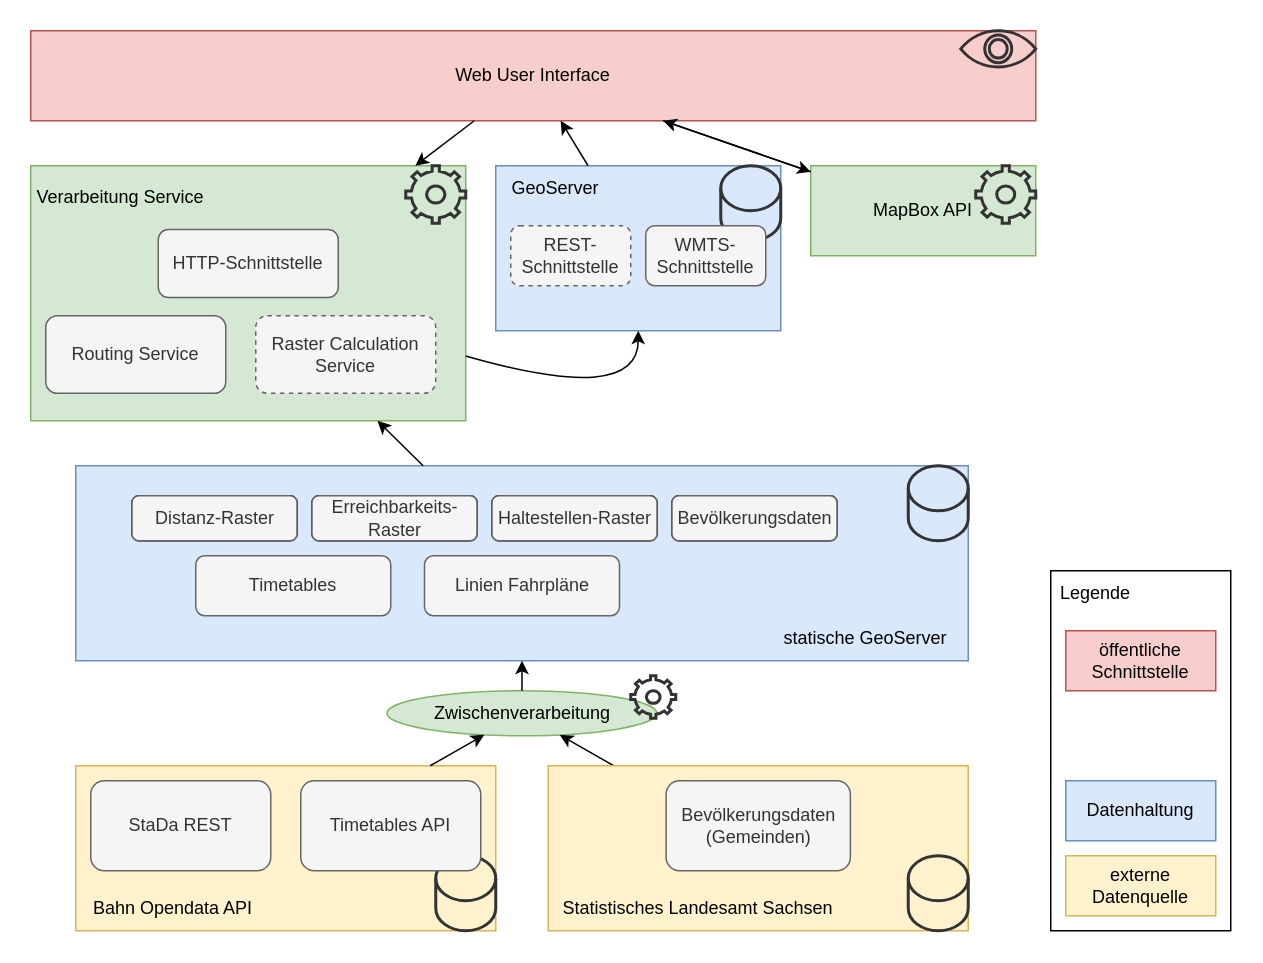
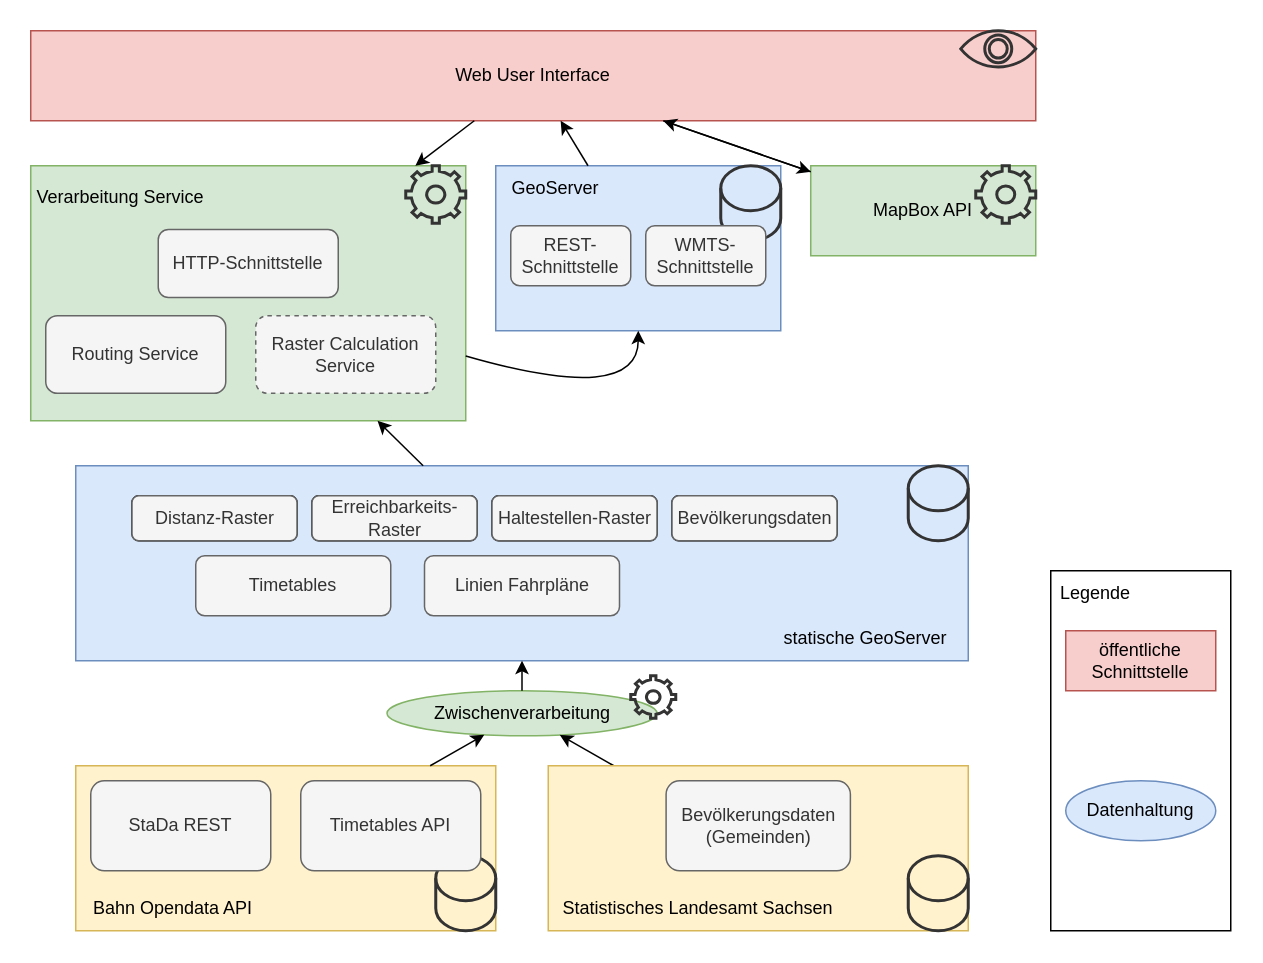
  <mxCell id="0" />
  <mxCell id="1" parent="0" />
  <mxCell id="2" value="Web User Interface" style="rounded=0;whiteSpace=wrap;html=1;fillColor=#f8cecc;strokeColor=#b85450;" parent="1" vertex="1"><mxGeometry x="20" y="20" width="670" height="60" as="geometry" /></mxCell>
  <mxCell id="3" value="MapBox API" style="rounded=0;whiteSpace=wrap;html=1;fillColor=#d5e8d4;strokeColor=#82b366;" parent="1" vertex="1"><mxGeometry x="540" y="110" width="150" height="60" as="geometry" /></mxCell>
  <mxCell id="4" value="Zwischenverarbeitung" style="ellipse;whiteSpace=wrap;html=1;fillColor=#d5e8d4;strokeColor=#82b366;" parent="1" vertex="1"><mxGeometry x="257.5" y="460" width="180" height="30" as="geometry" /></mxCell>
  <mxCell id="5" value="" style="group" parent="1" vertex="1" connectable="0"><mxGeometry x="50" y="310" width="595" height="130" as="geometry" /></mxCell>
  <mxCell id="6" value="" style="rounded=0;whiteSpace=wrap;html=1;fillColor=#dae8fc;strokeColor=#6c8ebf;" parent="5" vertex="1"><mxGeometry width="595" height="130" as="geometry" /></mxCell>
  <mxCell id="7" value="Bevölkerungsdaten" style="rounded=1;whiteSpace=wrap;html=1;" parent="5" vertex="1"><mxGeometry x="397.5" y="20" width="110" height="30" as="geometry" /></mxCell>
  <mxCell id="8" value="Haltestellen-Raster" style="rounded=1;whiteSpace=wrap;html=1;" parent="5" vertex="1"><mxGeometry x="277.5" y="20" width="110" height="30" as="geometry" /></mxCell>
  <mxCell id="9" value="Erreichbarkeits-Raster" style="rounded=1;whiteSpace=wrap;html=1;" parent="5" vertex="1"><mxGeometry x="157.5" y="20" width="110" height="30" as="geometry" /></mxCell>
  <mxCell id="10" value="&amp;nbsp;statische GeoServer" style="text;html=1;strokeColor=none;fillColor=none;align=center;verticalAlign=middle;whiteSpace=wrap;rounded=0;" parent="5" vertex="1"><mxGeometry x="460" y="100" width="130" height="30" as="geometry" /></mxCell>
  <mxCell id="11" value="Distanz-Raster" style="rounded=1;whiteSpace=wrap;html=1;" parent="5" vertex="1"><mxGeometry x="37.5" y="20" width="110" height="30" as="geometry" /></mxCell>
  <mxCell id="12" value="Distanz-Raster" style="rounded=1;whiteSpace=wrap;html=1;fillColor=#f5f5f5;fontColor=#333333;strokeColor=#666666;" parent="5" vertex="1"><mxGeometry x="37.5" y="20" width="110" height="30" as="geometry" /></mxCell>
  <mxCell id="13" value="Erreichbarkeits-Raster" style="rounded=1;whiteSpace=wrap;html=1;fillColor=#f5f5f5;fontColor=#333333;strokeColor=#666666;" parent="5" vertex="1"><mxGeometry x="157.5" y="20" width="110" height="30" as="geometry" /></mxCell>
  <mxCell id="14" value="Haltestellen-Raster" style="rounded=1;whiteSpace=wrap;html=1;fillColor=#f5f5f5;fontColor=#333333;strokeColor=#666666;" parent="5" vertex="1"><mxGeometry x="277.5" y="20" width="110" height="30" as="geometry" /></mxCell>
  <mxCell id="15" value="Bevölkerungsdaten" style="rounded=1;whiteSpace=wrap;html=1;fillColor=#f5f5f5;fontColor=#333333;strokeColor=#666666;" parent="5" vertex="1"><mxGeometry x="397.5" y="20" width="110" height="30" as="geometry" /></mxCell>
  <mxCell id="16" value="Linien Fahrpläne" style="rounded=1;whiteSpace=wrap;html=1;fillColor=#f5f5f5;fontColor=#333333;strokeColor=#666666;" parent="5" vertex="1"><mxGeometry x="232.5" y="60" width="130" height="40" as="geometry" /></mxCell>
  <mxCell id="17" value="Timetables" style="rounded=1;whiteSpace=wrap;html=1;fillColor=#f5f5f5;fontColor=#333333;strokeColor=#666666;" parent="5" vertex="1"><mxGeometry x="80" y="60" width="130" height="40" as="geometry" /></mxCell>
  <mxCell id="18" value="" style="shape=cylinder3;whiteSpace=wrap;html=1;boundedLbl=1;backgroundOutline=1;size=15;strokeColor=#333333;fillColor=none;strokeWidth=2;" vertex="1" parent="5"><mxGeometry x="555" width="40" height="50" as="geometry" /></mxCell>
  <mxCell id="19" value="" style="group" parent="1" vertex="1" connectable="0"><mxGeometry x="50" y="510" width="280" height="110" as="geometry" /></mxCell>
  <mxCell id="20" value="" style="rounded=0;whiteSpace=wrap;html=1;fillColor=#fff2cc;strokeColor=#d6b656;" parent="19" vertex="1"><mxGeometry width="280" height="110" as="geometry" /></mxCell>
  <mxCell id="21" value="StaDa REST" style="rounded=1;whiteSpace=wrap;html=1;fillColor=#f5f5f5;strokeColor=#666666;fontColor=#333333;" parent="19" vertex="1"><mxGeometry x="10" y="10" width="120" height="60" as="geometry" /></mxCell>
  <mxCell id="22" value="Bahn Opendata API" style="text;html=1;strokeColor=none;fillColor=none;align=center;verticalAlign=middle;whiteSpace=wrap;rounded=0;" parent="19" vertex="1"><mxGeometry y="80" width="130" height="30" as="geometry" /></mxCell>
  <mxCell id="23" value="" style="shape=cylinder3;whiteSpace=wrap;html=1;boundedLbl=1;backgroundOutline=1;size=15;strokeColor=#333333;fillColor=none;strokeWidth=2;" vertex="1" parent="19"><mxGeometry x="240" y="60" width="40" height="50" as="geometry" /></mxCell>
  <mxCell id="24" value="Timetables API" style="rounded=1;whiteSpace=wrap;html=1;fillColor=#f5f5f5;strokeColor=#666666;fontColor=#333333;" parent="19" vertex="1"><mxGeometry x="150" y="10" width="120" height="60" as="geometry" /></mxCell>
  <mxCell id="25" value="" style="group" parent="1" vertex="1" connectable="0"><mxGeometry x="20" y="110" width="290" height="170" as="geometry" /></mxCell>
  <mxCell id="26" value="" style="rounded=0;whiteSpace=wrap;html=1;fillColor=#d5e8d4;strokeColor=#82b366;" parent="25" vertex="1"><mxGeometry width="290" height="170" as="geometry" /></mxCell>
  <mxCell id="27" value="Verarbeitung Service" style="text;html=1;strokeColor=none;fillColor=none;align=center;verticalAlign=middle;whiteSpace=wrap;rounded=0;" parent="25" vertex="1"><mxGeometry width="120" height="42.5" as="geometry" /></mxCell>
  <mxCell id="28" value="Routing Service" style="rounded=1;whiteSpace=wrap;html=1;fillColor=#f5f5f5;fontColor=#333333;strokeColor=#666666;" parent="25" vertex="1"><mxGeometry x="10" y="100" width="120" height="51.67" as="geometry" /></mxCell>
  <mxCell id="29" value="HTTP-Schnittstelle" style="rounded=1;whiteSpace=wrap;html=1;fillColor=#f5f5f5;fontColor=#333333;strokeColor=#666666;" parent="25" vertex="1"><mxGeometry x="85" y="42.497" width="120" height="45.333" as="geometry" /></mxCell>
  <mxCell id="30" value="Raster Calculation Service" style="rounded=1;whiteSpace=wrap;html=1;fillColor=#f5f5f5;fontColor=#333333;strokeColor=#666666;dashed=1;" parent="25" vertex="1"><mxGeometry x="150" y="100" width="120" height="51.67" as="geometry" /></mxCell>
  <mxCell id="31" value="" style="html=1;verticalLabelPosition=bottom;align=center;labelBackgroundColor=#ffffff;verticalAlign=top;strokeWidth=2;strokeColor=#333333;shadow=0;dashed=0;shape=mxgraph.ios7.icons.settings;fillColor=none;" vertex="1" parent="25"><mxGeometry x="250" y="-1.421e-14" width="40" height="38.33" as="geometry" /></mxCell>
  <mxCell id="32" value="" style="group" parent="1" vertex="1" connectable="0"><mxGeometry x="330" y="110" width="190" height="110" as="geometry" /></mxCell>
  <mxCell id="33" value="" style="rounded=0;whiteSpace=wrap;html=1;fillColor=#dae8fc;strokeColor=#6c8ebf;" parent="32" vertex="1"><mxGeometry width="190" height="110" as="geometry" /></mxCell>
  <mxCell id="34" value="GeoServer" style="text;html=1;strokeColor=none;fillColor=none;align=center;verticalAlign=middle;whiteSpace=wrap;rounded=0;" parent="32" vertex="1"><mxGeometry width="80" height="30" as="geometry" /></mxCell>
- <mxCell id="35" value="REST-Schnittstelle" style="rounded=1;whiteSpace=wrap;html=1;fillColor=#f5f5f5;fontColor=#333333;strokeColor=#666666;dashed=1;" parent="32" vertex="1"><mxGeometry x="10" y="40" width="80" height="40" as="geometry" /></mxCell>
+ <mxCell id="35" value="REST-Schnittstelle" style="rounded=1;whiteSpace=wrap;html=1;fillColor=#f5f5f5;fontColor=#333333;strokeColor=#666666;" parent="32" vertex="1"><mxGeometry x="10" y="40" width="80" height="40" as="geometry" /></mxCell>
  <mxCell id="36" value="" style="shape=cylinder3;whiteSpace=wrap;html=1;boundedLbl=1;backgroundOutline=1;size=15;strokeColor=#333333;fillColor=none;strokeWidth=2;" vertex="1" parent="32"><mxGeometry x="150" width="40" height="50" as="geometry" /></mxCell>
  <mxCell id="37" value="WMTS-Schnittstelle" style="rounded=1;whiteSpace=wrap;html=1;fillColor=#f5f5f5;fontColor=#333333;strokeColor=#666666;" parent="32" vertex="1"><mxGeometry x="100" y="40" width="80" height="40" as="geometry" /></mxCell>
  <mxCell id="38" value="" style="endArrow=classic;html=1;rounded=0;" parent="1" source="20" target="4" edge="1"><mxGeometry width="50" height="50" relative="1" as="geometry"><mxPoint x="640" y="480" as="sourcePoint" /><mxPoint x="690" y="430" as="targetPoint" /></mxGeometry></mxCell>
  <mxCell id="39" value="" style="endArrow=classic;html=1;rounded=0;" parent="1" source="4" target="6" edge="1"><mxGeometry width="50" height="50" relative="1" as="geometry"><mxPoint x="640" y="480" as="sourcePoint" /><mxPoint x="690" y="430" as="targetPoint" /></mxGeometry></mxCell>
  <mxCell id="40" value="" style="endArrow=classic;html=1;rounded=0;" parent="1" source="6" target="26" edge="1"><mxGeometry width="50" height="50" relative="1" as="geometry"><mxPoint x="640" y="450" as="sourcePoint" /><mxPoint x="690" y="400" as="targetPoint" /></mxGeometry></mxCell>
  <mxCell id="41" value="" style="curved=1;endArrow=classic;html=1;rounded=0;" parent="1" source="26" target="33" edge="1"><mxGeometry width="50" height="50" relative="1" as="geometry"><mxPoint x="640" y="450" as="sourcePoint" /><mxPoint x="690" y="400" as="targetPoint" /><Array as="points"><mxPoint x="425" y="270" /></Array></mxGeometry></mxCell>
  <mxCell id="42" value="" style="endArrow=classic;html=1;rounded=0;" parent="1" source="2" target="26" edge="1"><mxGeometry width="50" height="50" relative="1" as="geometry"><mxPoint x="640" y="150" as="sourcePoint" /><mxPoint x="690" y="100" as="targetPoint" /></mxGeometry></mxCell>
  <mxCell id="43" value="" style="endArrow=classic;html=1;rounded=0;" parent="1" source="33" target="2" edge="1"><mxGeometry width="50" height="50" relative="1" as="geometry"><mxPoint x="640" y="350" as="sourcePoint" /><mxPoint x="690" y="300" as="targetPoint" /></mxGeometry></mxCell>
  <mxCell id="44" value="" style="endArrow=classic;html=1;rounded=0;" parent="1" source="3" target="2" edge="1"><mxGeometry width="50" height="50" relative="1" as="geometry"><mxPoint x="640" y="350" as="sourcePoint" /><mxPoint x="690" y="300" as="targetPoint" /></mxGeometry></mxCell>
  <mxCell id="45" value="" style="endArrow=classic;html=1;rounded=0;" parent="1" source="2" target="3" edge="1"><mxGeometry width="50" height="50" relative="1" as="geometry"><mxPoint x="640" y="350" as="sourcePoint" /><mxPoint x="690" y="300" as="targetPoint" /></mxGeometry></mxCell>
  <mxCell id="46" value="" style="endArrow=classic;html=1;rounded=0;" edge="1" parent="1" source="48" target="4"><mxGeometry width="50" height="50" relative="1" as="geometry"><mxPoint x="284.64" y="520" as="sourcePoint" /><mxPoint x="328.049" y="499.174" as="targetPoint" /></mxGeometry></mxCell>
  <mxCell id="47" value="" style="group" vertex="1" connectable="0" parent="1"><mxGeometry x="365" y="510" width="280" height="110" as="geometry" /></mxCell>
  <mxCell id="48" value="" style="rounded=0;whiteSpace=wrap;html=1;fillColor=#fff2cc;strokeColor=#d6b656;" vertex="1" parent="47"><mxGeometry width="280" height="110" as="geometry" /></mxCell>
  <mxCell id="49" value="Bevölkerungsdaten&lt;br&gt;(Gemeinden)" style="rounded=1;whiteSpace=wrap;html=1;fillColor=#f5f5f5;strokeColor=#666666;fontColor=#333333;" vertex="1" parent="47"><mxGeometry x="78.57" y="10" width="122.86" height="60" as="geometry" /></mxCell>
  <mxCell id="50" value="Statistisches Landesamt Sachsen" style="text;html=1;strokeColor=none;fillColor=none;align=center;verticalAlign=middle;whiteSpace=wrap;rounded=0;" vertex="1" parent="47"><mxGeometry y="80" width="200" height="30" as="geometry" /></mxCell>
  <mxCell id="51" value="" style="shape=cylinder3;whiteSpace=wrap;html=1;boundedLbl=1;backgroundOutline=1;size=15;strokeColor=#333333;fillColor=none;strokeWidth=2;" vertex="1" parent="47"><mxGeometry x="240" y="60" width="40" height="50" as="geometry" /></mxCell>
  <mxCell id="52" value="" style="group" vertex="1" connectable="0" parent="1"><mxGeometry x="700" y="380" width="120" height="240" as="geometry" /></mxCell>
  <mxCell id="53" value="" style="rounded=0;whiteSpace=wrap;html=1;" vertex="1" parent="52"><mxGeometry width="120" height="240" as="geometry" /></mxCell>
  <mxCell id="54" value="Legende" style="text;html=1;strokeColor=none;fillColor=none;align=center;verticalAlign=middle;whiteSpace=wrap;rounded=0;" vertex="1" parent="52"><mxGeometry width="60" height="30" as="geometry" /></mxCell>
- <mxCell id="55" value="Datenhaltung" style="rounded=0;whiteSpace=wrap;html=1;fillColor=#dae8fc;strokeColor=#6c8ebf;" vertex="1" parent="52"><mxGeometry x="10" y="140" width="100" height="40" as="geometry" /></mxCell>
- <mxCell id="56" value="externe Datenquelle" style="rounded=0;whiteSpace=wrap;html=1;fillColor=#fff2cc;strokeColor=#d6b656;" vertex="1" parent="52"><mxGeometry x="10" y="190" width="100" height="40" as="geometry" /></mxCell>
+ <mxCell id="55" value="Datenhaltung" style="ellipse;whiteSpace=wrap;html=1;fillColor=#dae8fc;strokeColor=#6c8ebf;" vertex="1" parent="52"><mxGeometry x="10" y="140" width="100" height="40" as="geometry" /></mxCell>
  <mxCell id="57" value="öffentliche&lt;br&gt;Schnittstelle" style="rounded=0;whiteSpace=wrap;html=1;fillColor=#f8cecc;strokeColor=#b85450;" vertex="1" parent="52"><mxGeometry x="10" y="40" width="100" height="40" as="geometry" /></mxCell>
  <mxCell id="58" value="" style="html=1;verticalLabelPosition=bottom;align=center;labelBackgroundColor=#ffffff;verticalAlign=top;strokeWidth=2;strokeColor=#333333;shadow=0;dashed=0;shape=mxgraph.ios7.icons.settings;fillColor=none;" vertex="1" parent="1"><mxGeometry x="650" y="110" width="40" height="38.33" as="geometry" /></mxCell>
  <mxCell id="59" value="" style="html=1;verticalLabelPosition=bottom;align=center;labelBackgroundColor=#ffffff;verticalAlign=top;strokeWidth=2;strokeColor=#333333;shadow=0;dashed=0;shape=mxgraph.ios7.icons.settings;fillColor=none;" vertex="1" parent="1"><mxGeometry x="420" y="450" width="30" height="28.33" as="geometry" /></mxCell>
  <mxCell id="60" value="" style="html=1;verticalLabelPosition=bottom;align=center;labelBackgroundColor=#ffffff;verticalAlign=top;strokeWidth=2;strokeColor=#333333;shadow=0;dashed=0;shape=mxgraph.ios7.icons.eye;fillColor=none;" vertex="1" parent="1"><mxGeometry x="640" y="20" width="50" height="24.1" as="geometry" /></mxCell>
